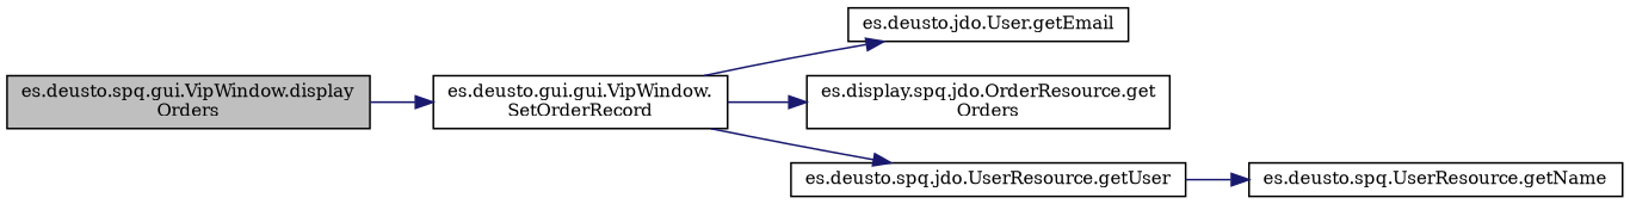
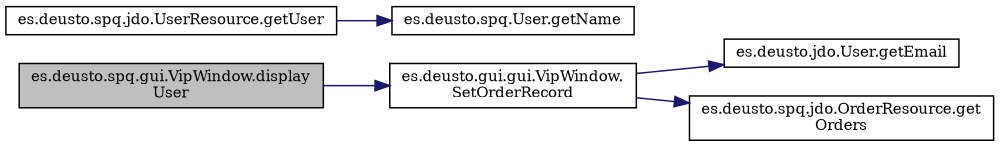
  digraph {
    fontname="DejaVu Serif"
    rankdir=LR
    node [color=black fillcolor=white fontname="DejaVu Serif" fontsize=10 shape=record style=filled]
    edge [color=midnightblue fontname="DejaVu Serif" fontsize=10 labelfontname=Helvetica labelfontsize=10 style=solid]
-   n1 [fillcolor=grey75 fontcolor=black height=0.2 label="es.deusto.spq.gui.VipWindow.display\lOrders" width=0.4]
+   n1 [fillcolor=grey75 fontcolor=black height=0.2 label="es.deusto.spq.gui.VipWindow.display\lUser" width=0.4]
    n2 [height=0.2 label="es.deusto.gui.gui.VipWindow.\lSetOrderRecord" width=0.4]
    n3 [height=0.2 label="es.deusto.jdo.User.getEmail" width=0.4]
-   n4 [height=0.2 label="es.display.spq.jdo.OrderResource.get\lOrders" width=0.4]
+   n4 [height=0.2 label="es.deusto.spq.jdo.OrderResource.get\lOrders" width=0.4]
    n5 [height=0.2 label="es.deusto.spq.jdo.UserResource.getUser" width=0.4]
-   n6 [height=0.2 label="es.deusto.spq.UserResource.getName" width=0.4]
+   n6 [height=0.2 label="es.deusto.spq.User.getName" width=0.4]
    n1 -> n2
    n2 -> n3
    n2 -> n4
-   n2 -> n5
    n5 -> n6
  }
